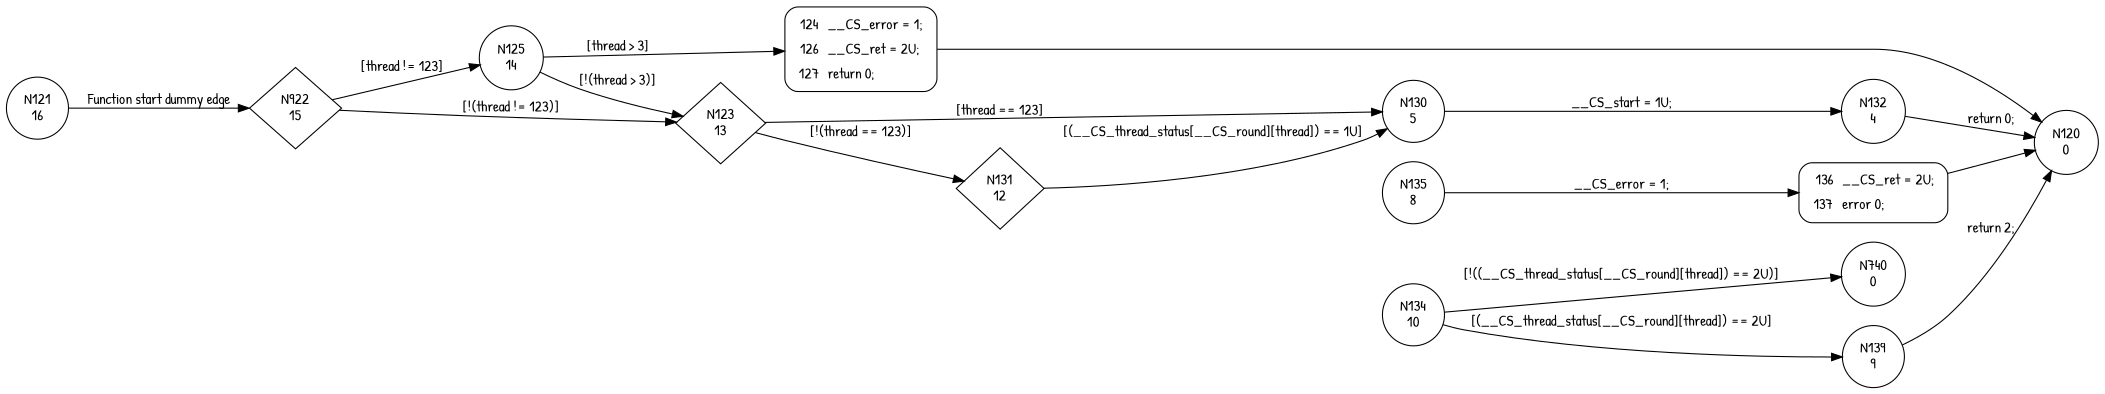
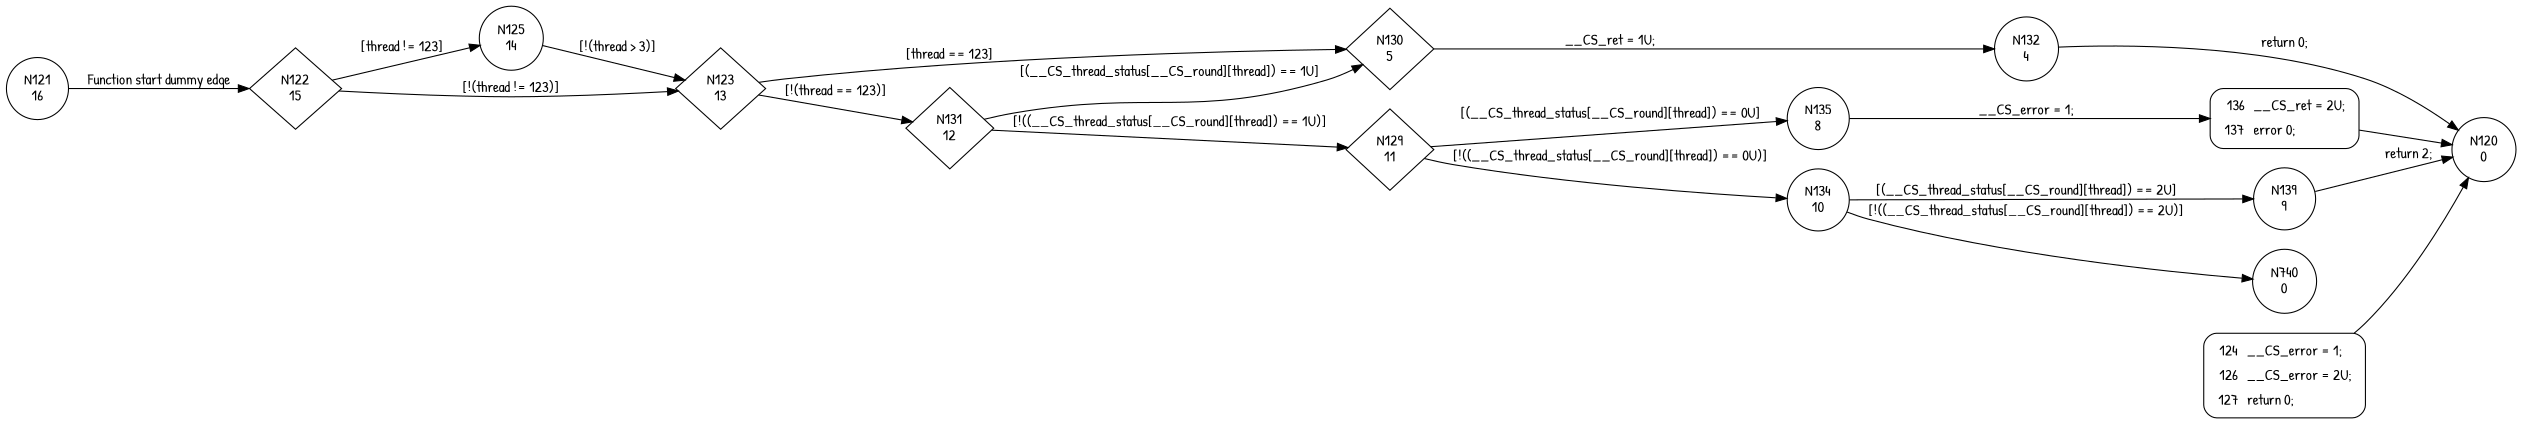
  digraph {
    fontname="Patrick Hand"
    rankdir=LR
    node [fontname="Patrick Hand" shape=circle]
    edge [fontname="Patrick Hand"]
    n1 [label="N121\n16"]
-   n2 [label="N922\n15" shape=diamond]
+   n2 [label="N122\n15" shape=diamond]
    n3 [label="N125\n14"]
    n4 [label="N123\n13" shape=diamond]
-   n5 [fillcolor=white label=<<table border="0" cellborder="0" cellpadding="3" bgcolor="white"><tr><td align="right">124</td><td align="left">__CS_error = 1;</td></tr><tr><td align="right">126</td><td align="left">__CS_ret = 2U;</td></tr><tr><td align="right">127</td><td align="left">return 0;</td></tr></table>> penwidth=1 shape=Mrecord style="filled,bold"]
-   n6 [label="N130\n5"]
+   n5 [fillcolor=white label=<<table border="0" cellborder="0" cellpadding="3" bgcolor="white"><tr><td align="right">124</td><td align="left">__CS_error = 1;</td></tr><tr><td align="right">126</td><td align="left">__CS_error = 2U;</td></tr><tr><td align="right">127</td><td align="left">return 0;</td></tr></table>> penwidth=1 shape=Mrecord style="filled,bold"]
+   n6 [label="N130\n5" shape=diamond]
    n7 [label="N131\n12" shape=diamond]
    n8 [label="N120\n0"]
    n9 [label="N132\n4"]
+   n10 [label="N129\n11" shape=diamond]
    n11 [label="N135\n8"]
    n12 [label="N134\n10"]
    n13 [fillcolor=white label=<<table border="0" cellborder="0" cellpadding="3" bgcolor="white"><tr><td align="right">136</td><td align="left">__CS_ret = 2U;</td></tr><tr><td align="right">137</td><td align="left">error 0;</td></tr></table>> penwidth=1 shape=Mrecord style="filled,bold"]
    n14 [label="N139\n9"]
    n15 [label="N740\n0"]
    n1 -> n2 [label="Function start dummy edge"]
    n2 -> n3 [label="[thread != 123]"]
    n2 -> n4 [label="[!(thread != 123)]"]
    n3 -> n4 [label="[!(thread > 3)]"]
-   n3 -> n5 [label="[thread > 3]"]
    n4 -> n6 [label="[thread == 123]"]
    n4 -> n7 [label="[!(thread == 123)]"]
    n5 -> n8
-   n6 -> n9 [label="__CS_start = 1U;"]
+   n6 -> n9 [label="__CS_ret = 1U;"]
    n7 -> n6 [label="[(__CS_thread_status[__CS_round][thread]) == 1U]"]
+   n7 -> n10 [label="[!((__CS_thread_status[__CS_round][thread]) == 1U)]"]
    n9 -> n8 [label="return 0;"]
+   n10 -> n11 [label="[(__CS_thread_status[__CS_round][thread]) == 0U]"]
+   n10 -> n12 [label="[!((__CS_thread_status[__CS_round][thread]) == 0U)]"]
    n11 -> n13 [label="__CS_error = 1;"]
    n12 -> n14 [label="[(__CS_thread_status[__CS_round][thread]) == 2U]"]
    n12 -> n15 [label="[!((__CS_thread_status[__CS_round][thread]) == 2U)]"]
    n13 -> n8
    n14 -> n8 [label="return 2;"]
  }
